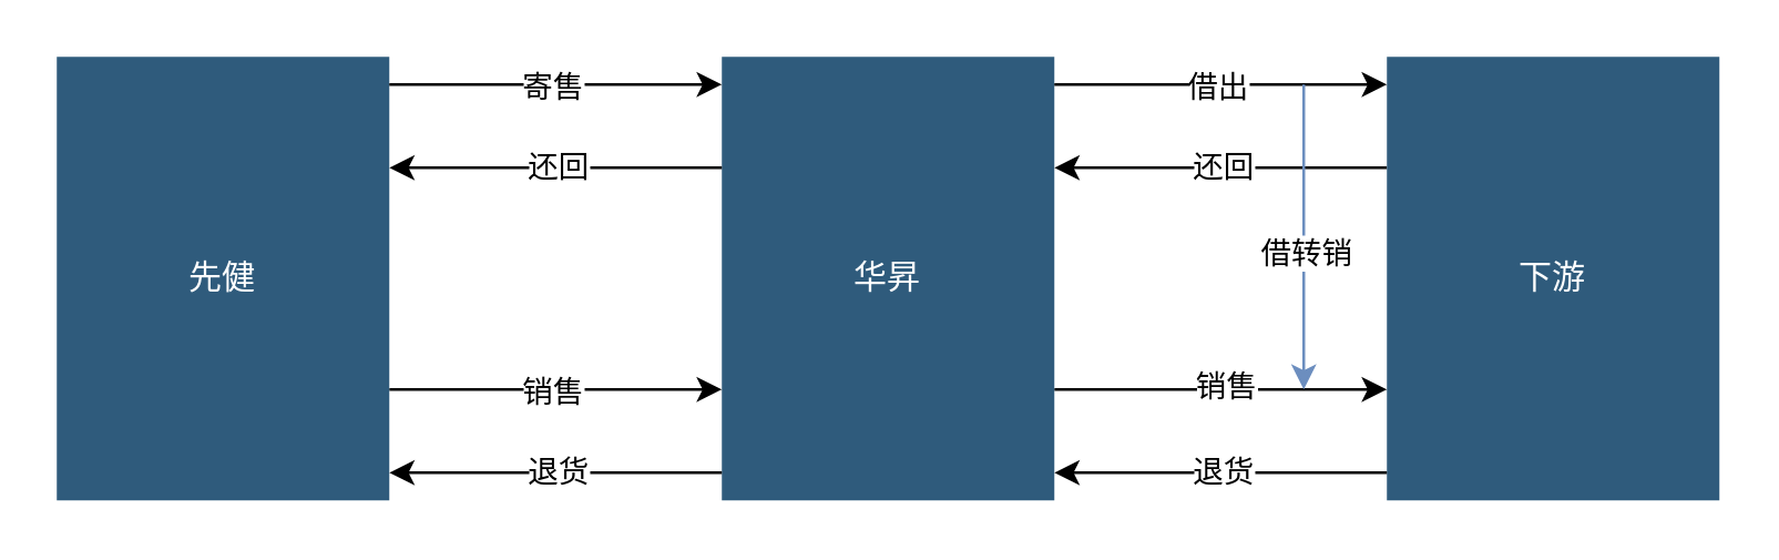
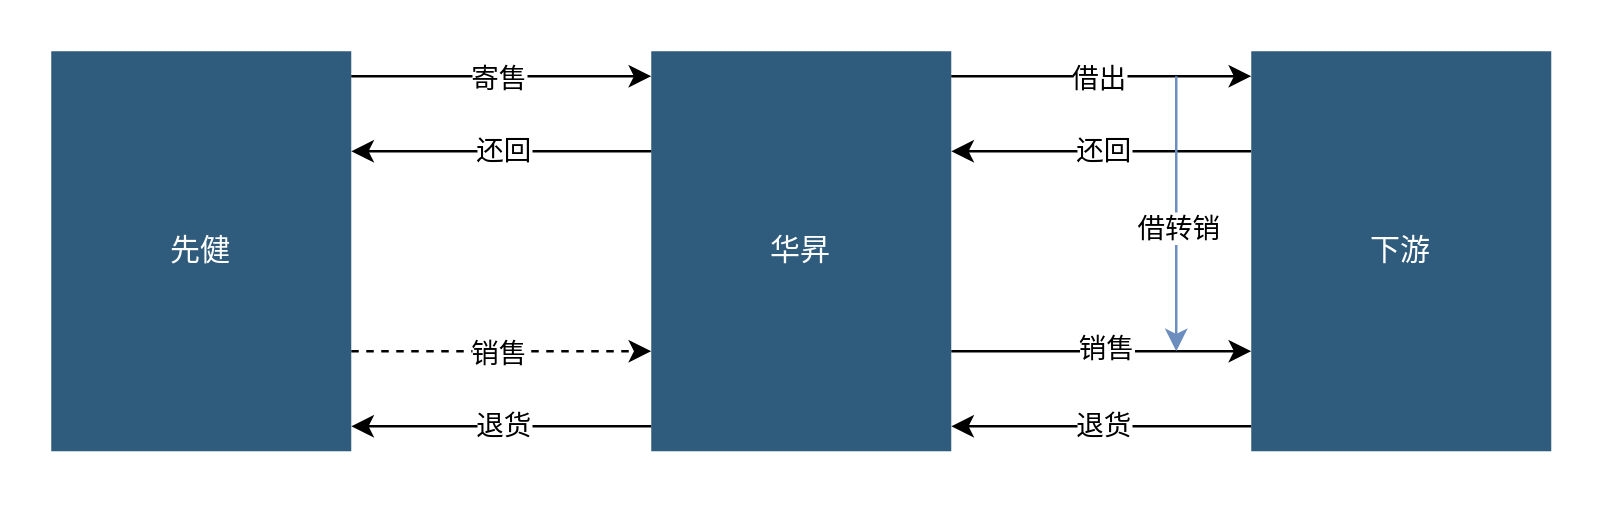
  <mxCell id="0" />
  <mxCell id="1" parent="0" />
- <mxCell id="2" style="edgeStyle=orthogonalEdgeStyle;rounded=0;orthogonalLoop=1;jettySize=auto;html=1;exitX=1;exitY=0.75;exitDx=0;exitDy=0;entryX=0;entryY=0.75;entryDx=0;entryDy=0;" edge="1" parent="1" source="4" target="7"><mxGeometry relative="1" as="geometry" /></mxCell>
+ <mxCell id="2" style="edgeStyle=orthogonalEdgeStyle;rounded=0;orthogonalLoop=1;jettySize=auto;html=1;exitX=1;exitY=0.75;exitDx=0;exitDy=0;entryX=0;entryY=0.75;entryDx=0;entryDy=0;dashed=1;" edge="1" parent="1" source="4" target="7"><mxGeometry relative="1" as="geometry" /></mxCell>
  <mxCell id="3" value="销售" style="edgeLabel;html=1;align=center;verticalAlign=middle;resizable=0;points=[];" vertex="1" connectable="0" parent="2"><mxGeometry x="-0.033" relative="1" as="geometry"><mxPoint as="offset" /></mxGeometry></mxCell>
  <mxCell id="4" value="先健" style="whiteSpace=wrap;shadow=0;fontColor=#FFFFFF;fontFamily=Helvetica;fontStyle=0;html=1;fontSize=12;plain-purple;strokeColor=none;fillColor=#2f5b7c;gradientColor=none;spacing=6;verticalAlign=middle;" vertex="1" parent="1"><mxGeometry x="20" y="20" width="120" height="160" as="geometry" /></mxCell>
  <mxCell id="5" style="edgeStyle=orthogonalEdgeStyle;rounded=0;orthogonalLoop=1;jettySize=auto;html=1;exitX=1;exitY=0.75;exitDx=0;exitDy=0;entryX=0;entryY=0.75;entryDx=0;entryDy=0;" edge="1" parent="1" source="7" target="10"><mxGeometry relative="1" as="geometry" /></mxCell>
  <mxCell id="6" value="销售" style="edgeLabel;html=1;align=center;verticalAlign=middle;resizable=0;points=[];" vertex="1" connectable="0" parent="5"><mxGeometry x="0.017" y="2" relative="1" as="geometry"><mxPoint as="offset" /></mxGeometry></mxCell>
  <mxCell id="7" value="华昇" style="whiteSpace=wrap;shadow=0;fontColor=#FFFFFF;fontFamily=Helvetica;fontStyle=0;html=1;fontSize=12;plain-purple;strokeColor=none;fillColor=#2f5b7c;gradientColor=none;spacing=6;verticalAlign=middle;" vertex="1" parent="1"><mxGeometry x="260" y="20" width="120" height="160" as="geometry" /></mxCell>
  <mxCell id="8" style="edgeStyle=orthogonalEdgeStyle;rounded=0;orthogonalLoop=1;jettySize=auto;html=1;exitX=0;exitY=0.25;exitDx=0;exitDy=0;entryX=1;entryY=0.25;entryDx=0;entryDy=0;" edge="1" parent="1" source="10" target="7"><mxGeometry relative="1" as="geometry" /></mxCell>
  <mxCell id="9" value="还回" style="edgeLabel;html=1;align=center;verticalAlign=middle;resizable=0;points=[];" vertex="1" connectable="0" parent="8"><mxGeometry x="-0.027" y="-1" relative="1" as="geometry"><mxPoint x="-2" as="offset" /></mxGeometry></mxCell>
  <mxCell id="10" value="下游" style="whiteSpace=wrap;shadow=0;fontColor=#FFFFFF;fontFamily=Helvetica;fontStyle=0;html=1;fontSize=12;plain-purple;strokeColor=none;fillColor=#2f5b7c;gradientColor=none;spacing=6;verticalAlign=middle;" vertex="1" parent="1"><mxGeometry x="500" y="20" width="120" height="160" as="geometry" /></mxCell>
  <mxCell id="11" style="edgeStyle=orthogonalEdgeStyle;rounded=0;orthogonalLoop=1;jettySize=auto;html=1;exitX=0;exitY=0.25;exitDx=0;exitDy=0;entryX=1;entryY=0.25;entryDx=0;entryDy=0;" edge="1" parent="1"><mxGeometry relative="1" as="geometry"><mxPoint x="260" y="60" as="sourcePoint" /><mxPoint x="140" y="60" as="targetPoint" /></mxGeometry></mxCell>
  <mxCell id="12" value="还回" style="edgeLabel;html=1;align=center;verticalAlign=middle;resizable=0;points=[];" vertex="1" connectable="0" parent="11"><mxGeometry x="-0.027" y="-1" relative="1" as="geometry"><mxPoint x="-2" as="offset" /></mxGeometry></mxCell>
  <mxCell id="13" style="edgeStyle=orthogonalEdgeStyle;rounded=0;orthogonalLoop=1;jettySize=auto;html=1;exitX=0;exitY=0.25;exitDx=0;exitDy=0;entryX=1;entryY=0.25;entryDx=0;entryDy=0;" edge="1" parent="1"><mxGeometry relative="1" as="geometry"><mxPoint x="260" y="170" as="sourcePoint" /><mxPoint x="140" y="170" as="targetPoint" /></mxGeometry></mxCell>
  <mxCell id="14" value="退货" style="edgeLabel;html=1;align=center;verticalAlign=middle;resizable=0;points=[];" vertex="1" connectable="0" parent="13"><mxGeometry x="-0.027" y="-1" relative="1" as="geometry"><mxPoint x="-2" as="offset" /></mxGeometry></mxCell>
  <mxCell id="15" style="edgeStyle=orthogonalEdgeStyle;rounded=0;orthogonalLoop=1;jettySize=auto;html=1;exitX=0;exitY=0.25;exitDx=0;exitDy=0;entryX=1;entryY=0.25;entryDx=0;entryDy=0;" edge="1" parent="1"><mxGeometry relative="1" as="geometry"><mxPoint x="500" y="170" as="sourcePoint" /><mxPoint x="380" y="170" as="targetPoint" /></mxGeometry></mxCell>
  <mxCell id="16" value="退货" style="edgeLabel;html=1;align=center;verticalAlign=middle;resizable=0;points=[];" vertex="1" connectable="0" parent="15"><mxGeometry x="-0.027" y="-1" relative="1" as="geometry"><mxPoint x="-2" as="offset" /></mxGeometry></mxCell>
  <mxCell id="17" style="edgeStyle=orthogonalEdgeStyle;rounded=0;orthogonalLoop=1;jettySize=auto;html=1;exitX=1;exitY=0.75;exitDx=0;exitDy=0;entryX=0;entryY=0.75;entryDx=0;entryDy=0;" edge="1" parent="1"><mxGeometry relative="1" as="geometry"><mxPoint x="140" y="30" as="sourcePoint" /><mxPoint x="260" y="30" as="targetPoint" /></mxGeometry></mxCell>
  <mxCell id="18" value="寄售" style="edgeLabel;html=1;align=center;verticalAlign=middle;resizable=0;points=[];" vertex="1" connectable="0" parent="17"><mxGeometry x="-0.033" relative="1" as="geometry"><mxPoint as="offset" /></mxGeometry></mxCell>
  <mxCell id="19" style="edgeStyle=orthogonalEdgeStyle;rounded=0;orthogonalLoop=1;jettySize=auto;html=1;exitX=1;exitY=0.75;exitDx=0;exitDy=0;entryX=0;entryY=0.75;entryDx=0;entryDy=0;" edge="1" parent="1"><mxGeometry relative="1" as="geometry"><mxPoint x="380" y="30" as="sourcePoint" /><mxPoint x="500" y="30" as="targetPoint" /></mxGeometry></mxCell>
  <mxCell id="20" value="借出" style="edgeLabel;html=1;align=center;verticalAlign=middle;resizable=0;points=[];" vertex="1" connectable="0" parent="19"><mxGeometry x="-0.033" relative="1" as="geometry"><mxPoint as="offset" /></mxGeometry></mxCell>
  <mxCell id="21" value="" style="endArrow=classic;html=1;rounded=0;fillColor=#dae8fc;strokeColor=#6c8ebf;" edge="1" parent="1"><mxGeometry width="50" height="50" relative="1" as="geometry"><mxPoint x="470" y="30" as="sourcePoint" /><mxPoint x="470" y="140" as="targetPoint" /></mxGeometry></mxCell>
  <mxCell id="22" value="借转销" style="edgeLabel;html=1;align=center;verticalAlign=middle;resizable=0;points=[];" vertex="1" connectable="0" parent="21"><mxGeometry x="0.095" relative="1" as="geometry"><mxPoint as="offset" /></mxGeometry></mxCell>
